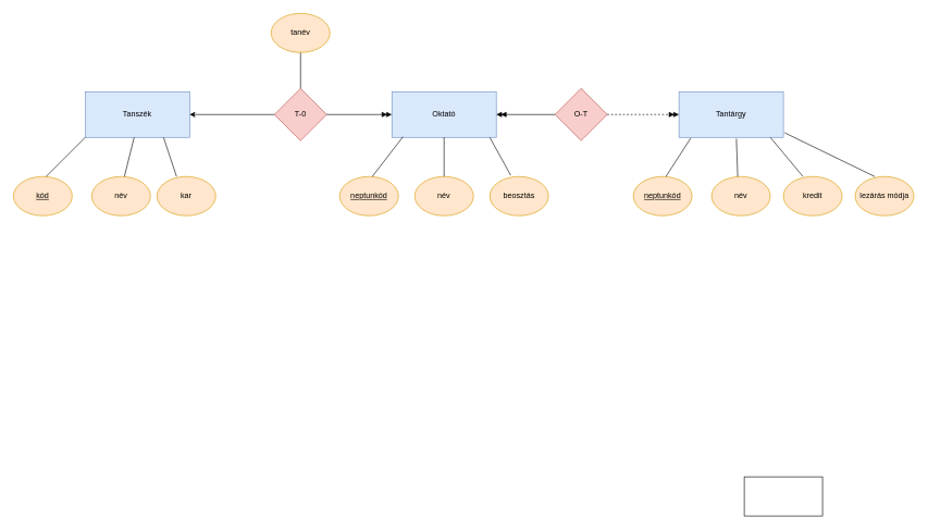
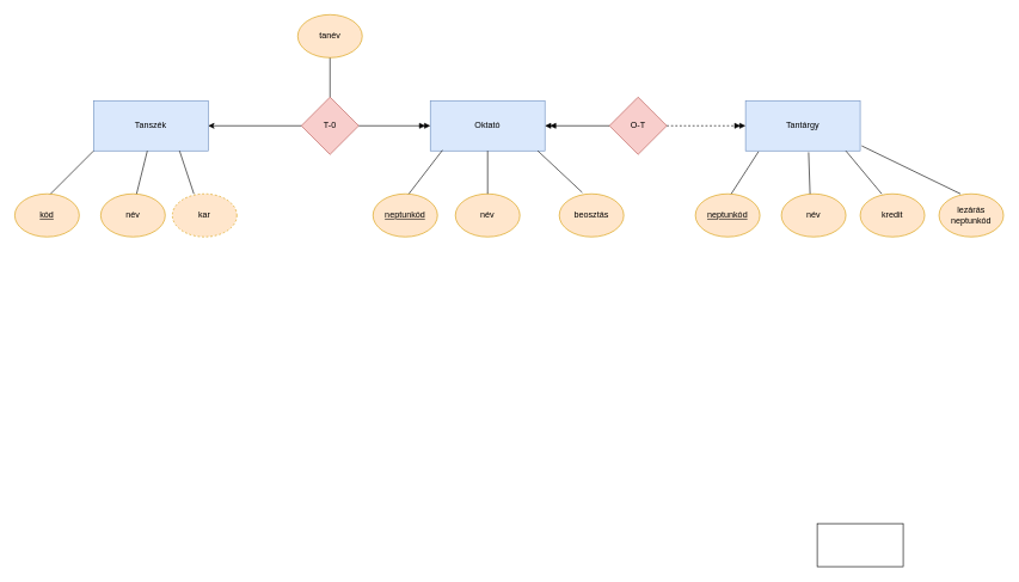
  <mxCell id="0" />
  <mxCell id="1" parent="0" />
  <mxCell id="2" value="Tanszék" style="rounded=0;whiteSpace=wrap;html=1;fillColor=#dae8fc;strokeColor=#6c8ebf;" parent="1" vertex="1"><mxGeometry x="130" y="140" width="160" height="70" as="geometry" /></mxCell>
  <mxCell id="3" value="Oktató" style="rounded=0;whiteSpace=wrap;html=1;fillColor=#dae8fc;strokeColor=#6c8ebf;" parent="1" vertex="1"><mxGeometry x="600" y="140" width="160" height="70" as="geometry" /></mxCell>
  <mxCell id="4" value="T-0" style="rhombus;whiteSpace=wrap;html=1;fillColor=#f8cecc;strokeColor=#b85450;" parent="1" vertex="1"><mxGeometry x="420" y="135" width="80" height="80" as="geometry" /></mxCell>
  <mxCell id="5" value="&lt;u&gt;kód&lt;/u&gt;" style="ellipse;whiteSpace=wrap;html=1;fillColor=#ffe6cc;strokeColor=#d79b00;" parent="1" vertex="1"><mxGeometry x="20" y="270" width="90" height="60" as="geometry" /></mxCell>
  <mxCell id="6" value="név" style="ellipse;whiteSpace=wrap;html=1;fillColor=#ffe6cc;strokeColor=#d79b00;" parent="1" vertex="1"><mxGeometry x="140" y="270" width="90" height="60" as="geometry" /></mxCell>
- <mxCell id="7" value="kar" style="ellipse;whiteSpace=wrap;html=1;fillColor=#ffe6cc;strokeColor=#d79b00;" parent="1" vertex="1"><mxGeometry x="240" y="270" width="90" height="60" as="geometry" /></mxCell>
+ <mxCell id="7" value="kar" style="ellipse;whiteSpace=wrap;html=1;fillColor=#ffe6cc;strokeColor=#d79b00;dashed=1;" parent="1" vertex="1"><mxGeometry x="240" y="270" width="90" height="60" as="geometry" /></mxCell>
  <mxCell id="8" value="&lt;u&gt;neptunkód&lt;/u&gt;" style="ellipse;whiteSpace=wrap;html=1;fillColor=#ffe6cc;strokeColor=#d79b00;" parent="1" vertex="1"><mxGeometry x="520" y="270" width="90" height="60" as="geometry" /></mxCell>
  <mxCell id="9" value="név" style="ellipse;whiteSpace=wrap;html=1;fillColor=#ffe6cc;strokeColor=#d79b00;" parent="1" vertex="1"><mxGeometry x="635" y="270" width="90" height="60" as="geometry" /></mxCell>
- <mxCell id="10" value="beosztás" style="ellipse;whiteSpace=wrap;html=1;fillColor=#ffe6cc;strokeColor=#d79b00;" parent="1" vertex="1"><mxGeometry x="750" y="270" width="90" height="60" as="geometry" /></mxCell>
+ <mxCell id="10" value="beosztás" style="ellipse;whiteSpace=wrap;html=1;fillColor=#ffe6cc;strokeColor=#d79b00;" parent="1" vertex="1"><mxGeometry x="780" y="270" width="90" height="60" as="geometry" /></mxCell>
  <mxCell id="11" value="" style="endArrow=none;html=1;rounded=0;entryX=0;entryY=1;entryDx=0;entryDy=0;" parent="1" target="2" edge="1"><mxGeometry width="50" height="50" relative="1" as="geometry"><mxPoint x="70" y="270" as="sourcePoint" /><mxPoint x="120" y="220" as="targetPoint" /></mxGeometry></mxCell>
  <mxCell id="12" value="" style="endArrow=none;html=1;rounded=0;entryX=0.75;entryY=1;entryDx=0;entryDy=0;exitX=0.333;exitY=0;exitDx=0;exitDy=0;exitPerimeter=0;" parent="1" source="7" target="2" edge="1"><mxGeometry width="50" height="50" relative="1" as="geometry"><mxPoint x="260" y="270" as="sourcePoint" /><mxPoint x="310" y="220" as="targetPoint" /></mxGeometry></mxCell>
  <mxCell id="13" value="" style="endArrow=classic;html=1;rounded=0;exitX=0;exitY=0.5;exitDx=0;exitDy=0;entryX=1;entryY=0.5;entryDx=0;entryDy=0;endFill=1;" parent="1" source="4" target="2" edge="1"><mxGeometry width="50" height="50" relative="1" as="geometry"><mxPoint x="370" y="185" as="sourcePoint" /><mxPoint x="420" y="135" as="targetPoint" /></mxGeometry></mxCell>
  <mxCell id="14" value="" style="endArrow=doubleBlock;html=1;rounded=0;entryX=0;entryY=0.5;entryDx=0;entryDy=0;exitX=1;exitY=0.5;exitDx=0;exitDy=0;endFill=1;" parent="1" source="4" target="3" edge="1"><mxGeometry width="50" height="50" relative="1" as="geometry"><mxPoint x="490" y="185" as="sourcePoint" /><mxPoint x="540" y="135" as="targetPoint" /></mxGeometry></mxCell>
  <mxCell id="15" value="O-T" style="rhombus;whiteSpace=wrap;html=1;fillColor=#f8cecc;strokeColor=#b85450;" parent="1" vertex="1"><mxGeometry x="850" y="135" width="80" height="80" as="geometry" /></mxCell>
  <mxCell id="16" value="Tantárgy" style="rounded=0;whiteSpace=wrap;html=1;fillColor=#dae8fc;strokeColor=#6c8ebf;" parent="1" vertex="1"><mxGeometry x="1040" y="140" width="160" height="70" as="geometry" /></mxCell>
  <mxCell id="17" value="" style="endArrow=none;html=1;rounded=0;" parent="1" edge="1"><mxGeometry width="50" height="50" relative="1" as="geometry"><mxPoint x="190" y="270" as="sourcePoint" /><mxPoint x="205" y="210" as="targetPoint" /></mxGeometry></mxCell>
  <mxCell id="18" value="" style="endArrow=none;html=1;rounded=0;" parent="1" edge="1"><mxGeometry width="50" height="50" relative="1" as="geometry"><mxPoint x="460" y="135" as="sourcePoint" /><mxPoint x="460" y="60" as="targetPoint" /></mxGeometry></mxCell>
  <mxCell id="19" value="" style="endArrow=doubleBlock;html=1;rounded=0;entryX=0;entryY=0.5;entryDx=0;entryDy=0;exitX=1;exitY=0.5;exitDx=0;exitDy=0;endFill=1;dashed=1;" parent="1" source="15" target="16" edge="1"><mxGeometry width="50" height="50" relative="1" as="geometry"><mxPoint x="930" y="180" as="sourcePoint" /><mxPoint x="980" y="130" as="targetPoint" /></mxGeometry></mxCell>
  <mxCell id="20" value="" style="endArrow=doubleBlock;html=1;rounded=0;exitX=0;exitY=0.5;exitDx=0;exitDy=0;entryX=1;entryY=0.5;entryDx=0;entryDy=0;endFill=1;" parent="1" source="15" target="3" edge="1"><mxGeometry width="50" height="50" relative="1" as="geometry"><mxPoint x="725" y="217" as="sourcePoint" /><mxPoint x="775" y="167" as="targetPoint" /></mxGeometry></mxCell>
  <mxCell id="21" value="" style="endArrow=none;html=1;rounded=0;entryX=0.106;entryY=0.986;entryDx=0;entryDy=0;entryPerimeter=0;" parent="1" target="3" edge="1"><mxGeometry width="50" height="50" relative="1" as="geometry"><mxPoint x="570" y="270" as="sourcePoint" /><mxPoint x="620" y="220" as="targetPoint" /></mxGeometry></mxCell>
  <mxCell id="22" value="" style="endArrow=none;html=1;rounded=0;entryX=0.5;entryY=1;entryDx=0;entryDy=0;exitX=0.5;exitY=0;exitDx=0;exitDy=0;" parent="1" source="9" target="3" edge="1"><mxGeometry width="50" height="50" relative="1" as="geometry"><mxPoint x="675" y="270" as="sourcePoint" /><mxPoint x="725" y="220" as="targetPoint" /></mxGeometry></mxCell>
  <mxCell id="23" value="" style="endArrow=none;html=1;rounded=0;exitX=0.356;exitY=-0.033;exitDx=0;exitDy=0;exitPerimeter=0;" parent="1" source="10" edge="1"><mxGeometry width="50" height="50" relative="1" as="geometry"><mxPoint x="700" y="260" as="sourcePoint" /><mxPoint x="750" y="210" as="targetPoint" /></mxGeometry></mxCell>
  <mxCell id="24" value="&lt;u&gt;neptunkód&lt;/u&gt;" style="ellipse;whiteSpace=wrap;html=1;fillColor=#ffe6cc;strokeColor=#d79b00;" parent="1" vertex="1"><mxGeometry x="970" y="270" width="90" height="60" as="geometry" /></mxCell>
  <mxCell id="25" value="név" style="ellipse;whiteSpace=wrap;html=1;fillColor=#ffe6cc;strokeColor=#d79b00;" parent="1" vertex="1"><mxGeometry x="1090" y="270" width="90" height="60" as="geometry" /></mxCell>
- <mxCell id="26" value="lezárás módja" style="ellipse;whiteSpace=wrap;html=1;fillColor=#ffe6cc;strokeColor=#d79b00;" parent="1" vertex="1"><mxGeometry x="1310" y="270" width="90" height="60" as="geometry" /></mxCell>
+ <mxCell id="26" value="lezárás neptunkód" style="ellipse;whiteSpace=wrap;html=1;fillColor=#ffe6cc;strokeColor=#d79b00;" parent="1" vertex="1"><mxGeometry x="1310" y="270" width="90" height="60" as="geometry" /></mxCell>
  <mxCell id="27" value="kredit" style="ellipse;whiteSpace=wrap;html=1;fillColor=#ffe6cc;strokeColor=#d79b00;" parent="1" vertex="1"><mxGeometry x="1200" y="270" width="90" height="60" as="geometry" /></mxCell>
  <mxCell id="28" value="tanév" style="ellipse;whiteSpace=wrap;html=1;fillColor=#ffe6cc;strokeColor=#d79b00;" parent="1" vertex="1"><mxGeometry x="415" y="20" width="90" height="60" as="geometry" /></mxCell>
  <mxCell id="29" value="" style="endArrow=none;html=1;rounded=0;entryX=0.113;entryY=1.014;entryDx=0;entryDy=0;entryPerimeter=0;" parent="1" target="16" edge="1"><mxGeometry width="50" height="50" relative="1" as="geometry"><mxPoint x="1020" y="270" as="sourcePoint" /><mxPoint x="1070" y="220" as="targetPoint" /></mxGeometry></mxCell>
  <mxCell id="30" value="" style="endArrow=none;html=1;rounded=0;entryX=0.55;entryY=1.029;entryDx=0;entryDy=0;entryPerimeter=0;" parent="1" target="16" edge="1"><mxGeometry width="50" height="50" relative="1" as="geometry"><mxPoint x="1130" y="270" as="sourcePoint" /><mxPoint x="1180" y="220" as="targetPoint" /></mxGeometry></mxCell>
  <mxCell id="31" value="" style="endArrow=none;html=1;rounded=0;entryX=0.875;entryY=1;entryDx=0;entryDy=0;entryPerimeter=0;" parent="1" target="16" edge="1"><mxGeometry width="50" height="50" relative="1" as="geometry"><mxPoint x="1230" y="270" as="sourcePoint" /><mxPoint x="1280" y="220" as="targetPoint" /></mxGeometry></mxCell>
  <mxCell id="32" value="" style="endArrow=none;html=1;rounded=0;entryX=1.013;entryY=0.9;entryDx=0;entryDy=0;entryPerimeter=0;" parent="1" target="16" edge="1"><mxGeometry width="50" height="50" relative="1" as="geometry"><mxPoint x="1340" y="270" as="sourcePoint" /><mxPoint x="1390" y="220" as="targetPoint" /></mxGeometry></mxCell>
  <mxCell id="33" value="" style="rounded=0;whiteSpace=wrap;html=1;" vertex="1" parent="1"><mxGeometry x="1140" y="730" width="120" height="60" as="geometry" /></mxCell>
